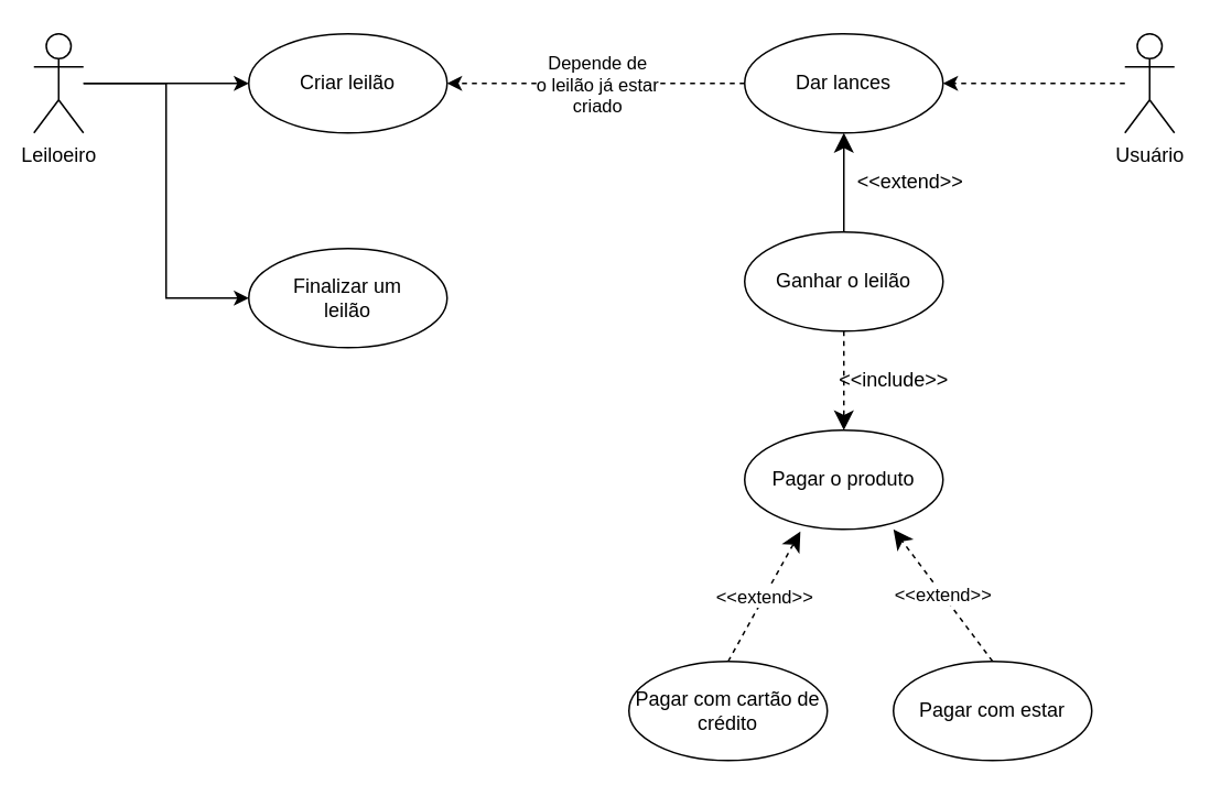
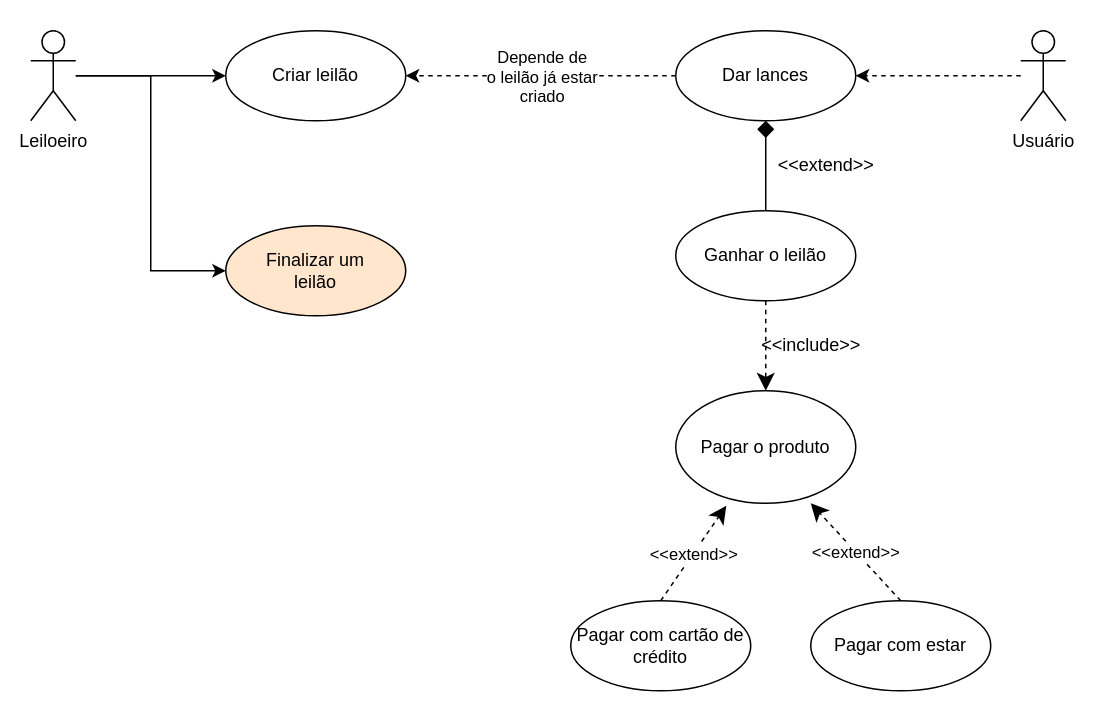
  <mxCell id="0" />
  <mxCell id="1" parent="0" />
  <mxCell id="2" style="edgeStyle=orthogonalEdgeStyle;rounded=0;orthogonalLoop=1;jettySize=auto;html=1;entryX=0;entryY=0.5;entryDx=0;entryDy=0;" parent="1" source="4" target="5" edge="1"><mxGeometry relative="1" as="geometry" /></mxCell>
  <mxCell id="3" style="edgeStyle=orthogonalEdgeStyle;rounded=0;orthogonalLoop=1;jettySize=auto;html=1;entryX=0;entryY=0.5;entryDx=0;entryDy=0;" edge="1" parent="1" source="4" target="19"><mxGeometry relative="1" as="geometry" /></mxCell>
  <mxCell id="4" value="Leiloeiro" style="shape=umlActor;verticalLabelPosition=bottom;verticalAlign=top;html=1;" parent="1" vertex="1"><mxGeometry x="20" y="20" width="30" height="60" as="geometry" /></mxCell>
  <mxCell id="5" value="Criar leilão" style="ellipse;whiteSpace=wrap;html=1;" parent="1" vertex="1"><mxGeometry x="150" y="20" width="120" height="60" as="geometry" /></mxCell>
  <mxCell id="6" style="edgeStyle=orthogonalEdgeStyle;rounded=0;orthogonalLoop=1;jettySize=auto;html=1;entryX=1;entryY=0.5;entryDx=0;entryDy=0;dashed=1;" parent="1" source="7" target="10" edge="1"><mxGeometry relative="1" as="geometry" /></mxCell>
  <mxCell id="7" value="Usuário" style="shape=umlActor;verticalLabelPosition=bottom;verticalAlign=top;html=1;" parent="1" vertex="1"><mxGeometry x="680" y="20" width="30" height="60" as="geometry" /></mxCell>
  <mxCell id="8" style="edgeStyle=orthogonalEdgeStyle;rounded=0;orthogonalLoop=1;jettySize=auto;html=1;dashed=1;entryX=1;entryY=0.5;entryDx=0;entryDy=0;" parent="1" source="10" target="5" edge="1"><mxGeometry relative="1" as="geometry" /></mxCell>
  <mxCell id="9" value="Depende de&lt;br&gt;o leilão já estar&lt;br&gt;criado" style="edgeLabel;html=1;align=center;verticalAlign=middle;resizable=0;points=[];" vertex="1" connectable="0" parent="8"><mxGeometry x="0.3" y="-2" relative="1" as="geometry"><mxPoint x="27" y="2" as="offset" /></mxGeometry></mxCell>
  <mxCell id="10" value="Dar lances" style="ellipse;whiteSpace=wrap;html=1;" parent="1" vertex="1"><mxGeometry x="450" y="20" width="120" height="60" as="geometry" /></mxCell>
- <mxCell id="11" style="edgeStyle=orthogonalEdgeStyle;rounded=0;orthogonalLoop=1;jettySize=auto;html=1;exitX=0.5;exitY=0;exitDx=0;exitDy=0;entryX=0.5;entryY=1;entryDx=0;entryDy=0;endArrow=classic;endFill=1;endSize=9;" edge="1" parent="1" source="12" target="10"><mxGeometry relative="1" as="geometry" /></mxCell>
+ <mxCell id="11" style="edgeStyle=orthogonalEdgeStyle;rounded=0;orthogonalLoop=1;jettySize=auto;html=1;exitX=0.5;exitY=0;exitDx=0;exitDy=0;entryX=0.5;entryY=1;entryDx=0;entryDy=0;endArrow=diamond;endFill=1;endSize=9;" edge="1" parent="1" source="12" target="10"><mxGeometry relative="1" as="geometry" /></mxCell>
  <mxCell id="12" value="Ganhar o leilão" style="ellipse;whiteSpace=wrap;html=1;" parent="1" vertex="1"><mxGeometry x="450" y="140" width="120" height="60" as="geometry" /></mxCell>
  <mxCell id="13" style="edgeStyle=orthogonalEdgeStyle;rounded=0;orthogonalLoop=1;jettySize=auto;html=1;dashed=1;exitX=0.5;exitY=1;exitDx=0;exitDy=0;endSize=9;" parent="1" source="12" target="14" edge="1"><mxGeometry relative="1" as="geometry" /></mxCell>
- <mxCell id="14" value="Pagar o produto" style="ellipse;whiteSpace=wrap;html=1;" parent="1" vertex="1"><mxGeometry x="450" y="260" width="120" height="60" as="geometry" /></mxCell>
+ <mxCell id="14" value="Pagar o produto" style="ellipse;whiteSpace=wrap;html=1;" parent="1" vertex="1"><mxGeometry x="450" y="260" width="120" height="75" as="geometry" /></mxCell>
  <mxCell id="15" value="Pagar com cartão de crédito" style="ellipse;whiteSpace=wrap;html=1;" parent="1" vertex="1"><mxGeometry x="380" y="400" width="120" height="60" as="geometry" /></mxCell>
  <mxCell id="16" value="Pagar com estar" style="ellipse;whiteSpace=wrap;html=1;" parent="1" vertex="1"><mxGeometry x="540" y="400" width="120" height="60" as="geometry" /></mxCell>
  <mxCell id="17" value="&amp;lt;&amp;lt;extend&amp;gt;&amp;gt;" style="endArrow=classic;endSize=9;endFill=1;html=1;dashed=1;exitX=0.5;exitY=0;exitDx=0;exitDy=0;entryX=0.281;entryY=1.022;entryDx=0;entryDy=0;entryPerimeter=0;" parent="1" source="15" target="14" edge="1"><mxGeometry width="160" relative="1" as="geometry"><mxPoint x="310" y="450" as="sourcePoint" /><mxPoint x="470" y="450" as="targetPoint" /></mxGeometry></mxCell>
  <mxCell id="18" value="&amp;lt;&amp;lt;extend&amp;gt;&amp;gt;" style="endArrow=classic;endSize=9;endFill=1;html=1;dashed=1;exitX=0.5;exitY=0;exitDx=0;exitDy=0;entryX=0.75;entryY=1;entryDx=0;entryDy=0;entryPerimeter=0;" parent="1" source="16" target="14" edge="1"><mxGeometry width="160" relative="1" as="geometry"><mxPoint x="400" y="360" as="sourcePoint" /><mxPoint x="520" y="330" as="targetPoint" /></mxGeometry></mxCell>
- <mxCell id="19" value="Finalizar um&lt;br&gt;leilão" style="ellipse;whiteSpace=wrap;html=1;" vertex="1" parent="1"><mxGeometry x="150" y="150" width="120" height="60" as="geometry" /></mxCell>
+ <mxCell id="19" value="Finalizar um&lt;br&gt;leilão" style="ellipse;whiteSpace=wrap;html=1;fillColor=#ffe6cc;" vertex="1" parent="1"><mxGeometry x="150" y="150" width="120" height="60" as="geometry" /></mxCell>
  <mxCell id="20" value="&amp;lt;&amp;lt;include&amp;gt;&amp;gt;" style="text;html=1;align=center;verticalAlign=middle;resizable=0;points=[];autosize=1;" vertex="1" parent="1"><mxGeometry x="500" y="220" width="80" height="20" as="geometry" /></mxCell>
  <mxCell id="21" value="&amp;lt;&amp;lt;extend&amp;gt;&amp;gt;" style="text;html=1;align=center;verticalAlign=middle;resizable=0;points=[];autosize=1;" vertex="1" parent="1"><mxGeometry x="510" y="100" width="80" height="20" as="geometry" /></mxCell>
